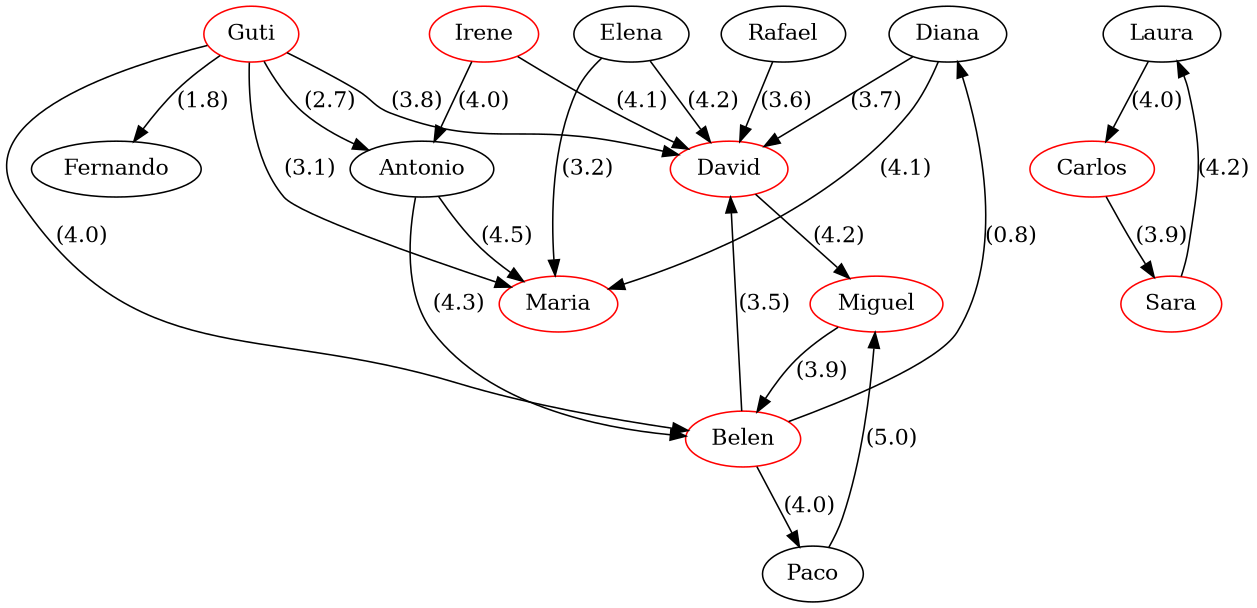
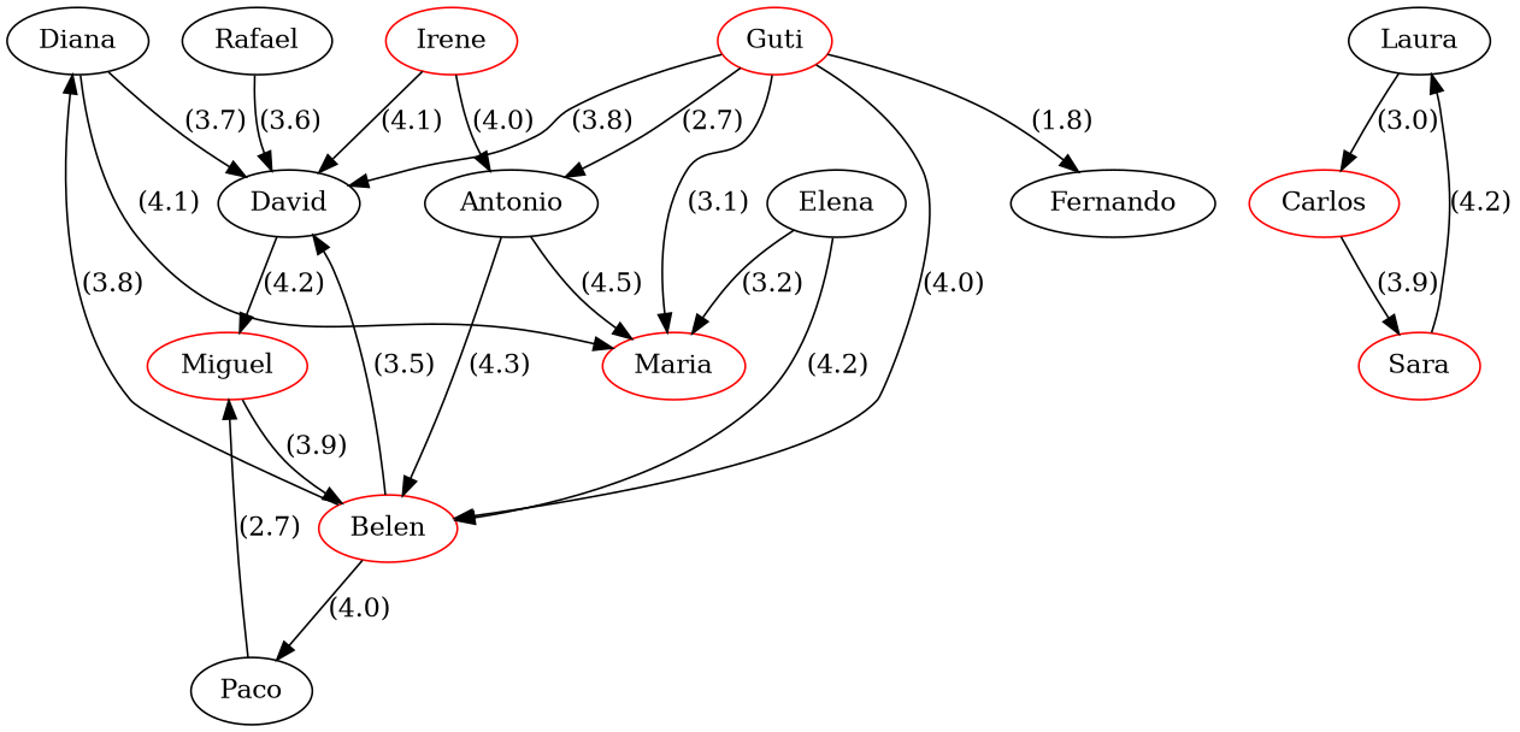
  strict digraph {
    node [color=red]
    edge [color=black]
    n1 [label=Diana color=""]
-   n2 [label=David]
+   n2 [color=black label=David]
    n3 [label=Maria]
    n4 [label=Miguel]
    n5 [label=Guti]
    n6 [label=Belen]
    n7 [label=Fernando color=""]
    n8 [label=Antonio color=""]
    n9 [label=Paco color=""]
    n10 [label=Elena color=""]
    n11 [label=Rafael color=""]
    n12 [label=Irene]
    n13 [label=Laura color=""]
    n14 [label=Carlos]
    n15 [label=Sara]
    n1 -> n2 [label="(3.7)"]
    n1 -> n3 [label="(4.1)"]
    n2 -> n4 [label="(4.2)"]
    n4 -> n6 [label="(3.9)"]
    n5 -> n2 [label="(3.8)"]
    n5 -> n3 [label="(3.1)"]
    n5 -> n6 [label="(4.0)"]
    n5 -> n7 [label="(1.8)"]
    n5 -> n8 [label="(2.7)"]
-   n6 -> n1 [label="(0.8)"]
+   n6 -> n1 [label="(3.8)"]
    n6 -> n2 [label="(3.5)"]
    n6 -> n9 [label="(4.0)"]
    n8 -> n3 [label="(4.5)"]
    n8 -> n6 [label="(4.3)"]
-   n9 -> n4 [label="(5.0)"]
+   n9 -> n4 [label="(2.7)"]
    n10 -> n3 [label="(3.2)"]
-   n10 -> n2 [label="(4.2)"]
+   n10 -> n6 [label="(4.2)"]
    n11 -> n2 [label="(3.6)"]
    n12 -> n2 [label="(4.1)"]
    n12 -> n8 [label="(4.0)"]
-   n13 -> n14 [label="(4.0)"]
+   n13 -> n14 [label="(3.0)"]
    n14 -> n15 [label="(3.9)"]
    n15 -> n13 [label="(4.2)"]
  }
